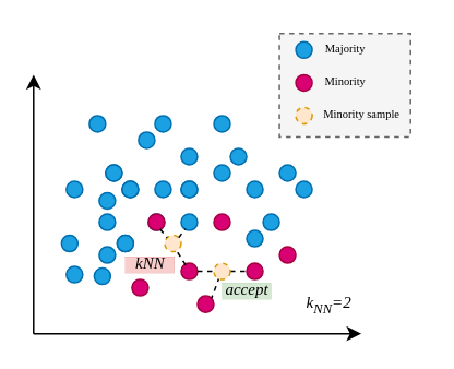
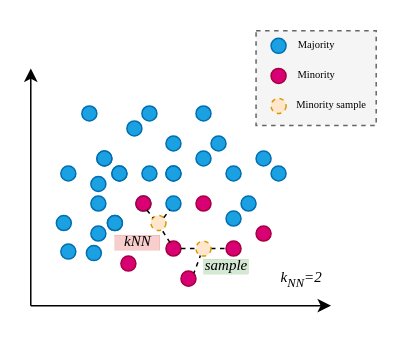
  <mxCell id="0" />
  <mxCell id="1" parent="0" />
  <mxCell id="2" value="" style="rounded=0;whiteSpace=wrap;html=1;fontSize=10;strokeWidth=0;fillColor=#d5e8d4;strokeColor=#82b366;" vertex="1" parent="1"><mxGeometry x="135" y="172" width="30" height="10" as="geometry" /></mxCell>
  <mxCell id="3" value="" style="rounded=0;whiteSpace=wrap;html=1;dashed=1;fontFamily=Times New Roman;fontSize=6;fillColor=#f5f5f5;strokeColor=#666666;fontColor=#333333;" parent="1" vertex="1"><mxGeometry x="170" y="20" width="80" height="63" as="geometry" /></mxCell>
  <mxCell id="4" value="" style="endArrow=classic;html=1;rounded=0;" parent="1" edge="1"><mxGeometry width="50" height="50" relative="1" as="geometry"><mxPoint x="20" y="203" as="sourcePoint" /><mxPoint x="220" y="203" as="targetPoint" /></mxGeometry></mxCell>
  <mxCell id="5" value="" style="endArrow=classic;html=1;rounded=0;" parent="1" edge="1"><mxGeometry width="50" height="50" relative="1" as="geometry"><mxPoint x="20" y="203" as="sourcePoint" /><mxPoint x="20" y="45" as="targetPoint" /></mxGeometry></mxCell>
  <mxCell id="6" value="" style="ellipse;whiteSpace=wrap;html=1;aspect=fixed;fillColor=#1ba1e2;fontColor=#ffffff;strokeColor=#006EAF;" parent="1" vertex="1"><mxGeometry x="60" y="150" width="10" height="10" as="geometry" /></mxCell>
  <mxCell id="7" value="" style="ellipse;whiteSpace=wrap;html=1;aspect=fixed;fillColor=#1ba1e2;fontColor=#ffffff;strokeColor=#006EAF;" parent="1" vertex="1"><mxGeometry x="150" y="110" width="10" height="10" as="geometry" /></mxCell>
  <mxCell id="8" value="" style="ellipse;whiteSpace=wrap;html=1;aspect=fixed;fillColor=#d80073;fontColor=#ffffff;strokeColor=#A50040;" parent="1" vertex="1"><mxGeometry x="80" y="170" width="10" height="10" as="geometry" /></mxCell>
  <mxCell id="9" value="" style="ellipse;whiteSpace=wrap;html=1;aspect=fixed;fillColor=#1ba1e2;fontColor=#ffffff;strokeColor=#006EAF;" parent="1" vertex="1"><mxGeometry x="90" y="130" width="10" height="10" as="geometry" /></mxCell>
  <mxCell id="10" value="" style="ellipse;whiteSpace=wrap;html=1;aspect=fixed;fillColor=#1ba1e2;fontColor=#ffffff;strokeColor=#006EAF;" parent="1" vertex="1"><mxGeometry x="110" y="110" width="10" height="10" as="geometry" /></mxCell>
  <mxCell id="11" value="" style="ellipse;whiteSpace=wrap;html=1;aspect=fixed;fillColor=#1ba1e2;fontColor=#ffffff;strokeColor=#006EAF;" parent="1" vertex="1"><mxGeometry x="170" y="100" width="10" height="10" as="geometry" /></mxCell>
  <mxCell id="12" value="" style="ellipse;whiteSpace=wrap;html=1;aspect=fixed;fillColor=#1ba1e2;fontColor=#ffffff;strokeColor=#006EAF;" parent="1" vertex="1"><mxGeometry x="180" y="110" width="10" height="10" as="geometry" /></mxCell>
  <mxCell id="13" value="" style="ellipse;whiteSpace=wrap;html=1;aspect=fixed;fillColor=#1ba1e2;fontColor=#ffffff;strokeColor=#006EAF;" parent="1" vertex="1"><mxGeometry x="160" y="130" width="10" height="10" as="geometry" /></mxCell>
  <mxCell id="14" value="" style="ellipse;whiteSpace=wrap;html=1;aspect=fixed;fillColor=#1ba1e2;fontColor=#ffffff;strokeColor=#006EAF;" parent="1" vertex="1"><mxGeometry x="40" y="110" width="10" height="10" as="geometry" /></mxCell>
  <mxCell id="15" value="" style="ellipse;whiteSpace=wrap;html=1;aspect=fixed;fillColor=#1ba1e2;fontColor=#ffffff;strokeColor=#006EAF;" parent="1" vertex="1"><mxGeometry x="130" y="70" width="10" height="10" as="geometry" /></mxCell>
  <mxCell id="16" value="" style="ellipse;whiteSpace=wrap;html=1;aspect=fixed;fillColor=#1ba1e2;fontColor=#ffffff;strokeColor=#006EAF;" parent="1" vertex="1"><mxGeometry x="60" y="130" width="10" height="10" as="geometry" /></mxCell>
  <mxCell id="17" value="" style="ellipse;whiteSpace=wrap;html=1;aspect=fixed;fillColor=#1ba1e2;fontColor=#ffffff;strokeColor=#006EAF;" parent="1" vertex="1"><mxGeometry x="64" y="100" width="10" height="10" as="geometry" /></mxCell>
  <mxCell id="18" value="" style="ellipse;whiteSpace=wrap;html=1;aspect=fixed;fillColor=#1ba1e2;fontColor=#ffffff;strokeColor=#006EAF;" parent="1" vertex="1"><mxGeometry x="84" y="80" width="10" height="10" as="geometry" /></mxCell>
  <mxCell id="19" value="" style="ellipse;whiteSpace=wrap;html=1;aspect=fixed;fillColor=#1ba1e2;fontColor=#ffffff;strokeColor=#006EAF;" parent="1" vertex="1"><mxGeometry x="94" y="110" width="10" height="10" as="geometry" /></mxCell>
  <mxCell id="20" value="" style="ellipse;whiteSpace=wrap;html=1;aspect=fixed;fillColor=#1ba1e2;fontColor=#ffffff;strokeColor=#006EAF;" parent="1" vertex="1"><mxGeometry x="110" y="110" width="10" height="10" as="geometry" /></mxCell>
  <mxCell id="21" value="" style="ellipse;whiteSpace=wrap;html=1;aspect=fixed;fillColor=#d80073;fontColor=#ffffff;strokeColor=#A50040;" parent="1" vertex="1"><mxGeometry x="90" y="130" width="10" height="10" as="geometry" /></mxCell>
  <mxCell id="22" value="" style="ellipse;whiteSpace=wrap;html=1;aspect=fixed;fillColor=#d80073;fontColor=#ffffff;strokeColor=#A50040;" parent="1" vertex="1"><mxGeometry x="150" y="160" width="10" height="10" as="geometry" /></mxCell>
  <mxCell id="23" value="" style="ellipse;whiteSpace=wrap;html=1;aspect=fixed;fillColor=#d80073;fontColor=#ffffff;strokeColor=#A50040;" parent="1" vertex="1"><mxGeometry x="120" y="180" width="10" height="10" as="geometry" /></mxCell>
  <mxCell id="24" value="" style="ellipse;whiteSpace=wrap;html=1;aspect=fixed;fillColor=#d80073;fontColor=#ffffff;strokeColor=#A50040;" parent="1" vertex="1"><mxGeometry x="130" y="130" width="10" height="10" as="geometry" /></mxCell>
  <mxCell id="25" value="" style="ellipse;whiteSpace=wrap;html=1;aspect=fixed;fillColor=#1ba1e2;fontColor=#ffffff;strokeColor=#006EAF;" parent="1" vertex="1"><mxGeometry x="150" y="140" width="10" height="10" as="geometry" /></mxCell>
  <mxCell id="26" style="edgeStyle=none;rounded=0;orthogonalLoop=1;jettySize=auto;html=1;exitX=1;exitY=0.5;exitDx=0;exitDy=0;entryX=0;entryY=0.5;entryDx=0;entryDy=0;dashed=1;endArrow=none;endFill=0;startArrow=none;" parent="1" source="29" target="22" edge="1"><mxGeometry relative="1" as="geometry" /></mxCell>
  <mxCell id="27" style="rounded=0;orthogonalLoop=1;jettySize=auto;html=1;exitX=0.338;exitY=0.842;exitDx=0;exitDy=0;entryX=1;entryY=0;entryDx=0;entryDy=0;endArrow=none;endFill=0;dashed=1;exitPerimeter=0;" parent="1" source="29" target="23" edge="1"><mxGeometry relative="1" as="geometry" /></mxCell>
  <mxCell id="28" value="" style="ellipse;whiteSpace=wrap;html=1;aspect=fixed;fillColor=#d80073;fontColor=#ffffff;strokeColor=#A50040;" parent="1" vertex="1"><mxGeometry x="110" y="160" width="10" height="10" as="geometry" /></mxCell>
  <mxCell id="29" value="" style="ellipse;whiteSpace=wrap;html=1;aspect=fixed;dashed=1;fillColor=#ffe6cc;strokeColor=#d79b00;" parent="1" vertex="1"><mxGeometry x="130" y="160" width="10" height="10" as="geometry" /></mxCell>
  <mxCell id="30" value="" style="edgeStyle=none;rounded=0;orthogonalLoop=1;jettySize=auto;html=1;exitX=1;exitY=0.5;exitDx=0;exitDy=0;entryX=0;entryY=0.5;entryDx=0;entryDy=0;dashed=1;endArrow=none;endFill=0;" parent="1" source="28" target="29" edge="1"><mxGeometry relative="1" as="geometry"><mxPoint x="120" y="165" as="sourcePoint" /><mxPoint x="150" y="165" as="targetPoint" /></mxGeometry></mxCell>
  <mxCell id="31" value="" style="ellipse;whiteSpace=wrap;html=1;aspect=fixed;fillColor=#1ba1e2;fontColor=#ffffff;strokeColor=#006EAF;" parent="1" vertex="1"><mxGeometry x="110" y="90" width="10" height="10" as="geometry" /></mxCell>
  <mxCell id="32" value="" style="ellipse;whiteSpace=wrap;html=1;aspect=fixed;fillColor=#1ba1e2;fontColor=#ffffff;strokeColor=#006EAF;" parent="1" vertex="1"><mxGeometry x="74" y="110" width="10" height="10" as="geometry" /></mxCell>
  <mxCell id="33" value="" style="ellipse;whiteSpace=wrap;html=1;aspect=fixed;fillColor=#1ba1e2;fontColor=#ffffff;strokeColor=#006EAF;" parent="1" vertex="1"><mxGeometry x="140" y="90" width="10" height="10" as="geometry" /></mxCell>
  <mxCell id="34" value="" style="ellipse;whiteSpace=wrap;html=1;aspect=fixed;fillColor=#1ba1e2;fontColor=#ffffff;strokeColor=#006EAF;" parent="1" vertex="1"><mxGeometry x="94" y="70" width="10" height="10" as="geometry" /></mxCell>
  <mxCell id="35" value="" style="ellipse;whiteSpace=wrap;html=1;aspect=fixed;fillColor=#1ba1e2;fontColor=#ffffff;strokeColor=#006EAF;" parent="1" vertex="1"><mxGeometry x="54" y="70" width="10" height="10" as="geometry" /></mxCell>
  <mxCell id="36" value="" style="ellipse;whiteSpace=wrap;html=1;aspect=fixed;fillColor=#1ba1e2;fontColor=#ffffff;strokeColor=#006EAF;" parent="1" vertex="1"><mxGeometry x="64" y="100" width="10" height="10" as="geometry" /></mxCell>
  <mxCell id="37" value="" style="ellipse;whiteSpace=wrap;html=1;aspect=fixed;fillColor=#1ba1e2;fontColor=#ffffff;strokeColor=#006EAF;" parent="1" vertex="1"><mxGeometry x="74" y="110" width="10" height="10" as="geometry" /></mxCell>
  <mxCell id="38" value="" style="ellipse;whiteSpace=wrap;html=1;aspect=fixed;fillColor=#1ba1e2;fontColor=#ffffff;strokeColor=#006EAF;" parent="1" vertex="1"><mxGeometry x="130" y="100" width="10" height="10" as="geometry" /></mxCell>
  <mxCell id="39" value="" style="ellipse;whiteSpace=wrap;html=1;aspect=fixed;fillColor=#1ba1e2;fontColor=#ffffff;strokeColor=#006EAF;" parent="1" vertex="1"><mxGeometry x="110" y="130" width="10" height="10" as="geometry" /></mxCell>
  <mxCell id="40" value="" style="ellipse;whiteSpace=wrap;html=1;aspect=fixed;fillColor=#1ba1e2;fontColor=#ffffff;strokeColor=#006EAF;fontFamily=Times New Roman;" parent="1" vertex="1"><mxGeometry x="180" y="25" width="10" height="10" as="geometry" /></mxCell>
  <mxCell id="41" value="Majority" style="text;html=1;align=center;verticalAlign=middle;resizable=0;points=[];autosize=1;strokeColor=none;fillColor=none;fontSize=7;fontFamily=Times New Roman;" parent="1" vertex="1"><mxGeometry x="190" y="25" width="40" height="10" as="geometry" /></mxCell>
  <mxCell id="42" value="" style="ellipse;whiteSpace=wrap;html=1;aspect=fixed;fillColor=#d80073;fontColor=#ffffff;strokeColor=#A50040;fontFamily=Times New Roman;" parent="1" vertex="1"><mxGeometry x="180" y="45" width="10" height="10" as="geometry" /></mxCell>
  <mxCell id="43" value="Minority" style="text;html=1;align=center;verticalAlign=middle;resizable=0;points=[];autosize=1;strokeColor=none;fillColor=none;fontSize=7;fontFamily=Times New Roman;" parent="1" vertex="1"><mxGeometry x="190" y="45" width="40" height="10" as="geometry" /></mxCell>
  <mxCell id="44" value="" style="ellipse;whiteSpace=wrap;html=1;aspect=fixed;dashed=1;fillColor=#ffe6cc;strokeColor=#d79b00;fontFamily=Times New Roman;" parent="1" vertex="1"><mxGeometry x="180" y="65" width="10" height="10" as="geometry" /></mxCell>
  <mxCell id="45" value="Minority sample" style="text;html=1;align=center;verticalAlign=middle;resizable=0;points=[];autosize=1;strokeColor=none;fillColor=none;fontSize=7;fontFamily=Times New Roman;" parent="1" vertex="1"><mxGeometry x="185" y="65" width="70" height="10" as="geometry" /></mxCell>
  <mxCell id="46" value="" style="ellipse;whiteSpace=wrap;html=1;aspect=fixed;fillColor=#1ba1e2;fontColor=#ffffff;strokeColor=#006EAF;" parent="1" vertex="1"><mxGeometry x="37" y="143" width="10" height="10" as="geometry" /></mxCell>
  <mxCell id="47" value="" style="ellipse;whiteSpace=wrap;html=1;aspect=fixed;fillColor=#1ba1e2;fontColor=#ffffff;strokeColor=#006EAF;" parent="1" vertex="1"><mxGeometry x="57" y="163" width="10" height="10" as="geometry" /></mxCell>
  <mxCell id="48" value="" style="ellipse;whiteSpace=wrap;html=1;aspect=fixed;fillColor=#1ba1e2;fontColor=#ffffff;strokeColor=#006EAF;" parent="1" vertex="1"><mxGeometry x="40" y="162" width="10" height="10" as="geometry" /></mxCell>
  <mxCell id="49" value="" style="ellipse;whiteSpace=wrap;html=1;aspect=fixed;fillColor=#1ba1e2;fontColor=#ffffff;strokeColor=#006EAF;" parent="1" vertex="1"><mxGeometry x="71" y="143" width="10" height="10" as="geometry" /></mxCell>
  <mxCell id="50" value="" style="ellipse;whiteSpace=wrap;html=1;aspect=fixed;fillColor=#1ba1e2;fontColor=#ffffff;strokeColor=#006EAF;" parent="1" vertex="1"><mxGeometry x="60" y="117" width="10" height="10" as="geometry" /></mxCell>
  <mxCell id="51" value="" style="ellipse;whiteSpace=wrap;html=1;aspect=fixed;fillColor=#1ba1e2;fontColor=#ffffff;strokeColor=#006EAF;" parent="1" vertex="1"><mxGeometry x="71" y="143" width="10" height="10" as="geometry" /></mxCell>
  <mxCell id="52" value="" style="ellipse;whiteSpace=wrap;html=1;aspect=fixed;fillColor=#d80073;fontColor=#ffffff;strokeColor=#A50040;" parent="1" vertex="1"><mxGeometry x="170" y="150" width="10" height="10" as="geometry" /></mxCell>
- <mxCell id="53" value="&lt;font style=&quot;font-size: 10px;&quot; face=&quot;Times New Roman&quot;&gt;&lt;i&gt;accept&lt;/i&gt;&lt;/font&gt;" style="text;html=1;align=center;verticalAlign=middle;resizable=0;points=[];autosize=1;strokeColor=none;fillColor=none;" parent="1" vertex="1"><mxGeometry x="130" y="166" width="40" height="20" as="geometry" /></mxCell>
+ <mxCell id="53" value="&lt;font style=&quot;font-size: 10px;&quot; face=&quot;Times New Roman&quot;&gt;&lt;i&gt;sample&lt;/i&gt;&lt;/font&gt;" style="text;html=1;align=center;verticalAlign=middle;resizable=0;points=[];autosize=1;strokeColor=none;fillColor=none;" parent="1" vertex="1"><mxGeometry x="130" y="166" width="40" height="20" as="geometry" /></mxCell>
  <mxCell id="54" value="" style="ellipse;whiteSpace=wrap;html=1;aspect=fixed;dashed=1;fillColor=#ffe6cc;strokeColor=#d79b00;" vertex="1" parent="1"><mxGeometry x="100" y="143" width="10" height="10" as="geometry" /></mxCell>
  <mxCell id="55" value="" style="edgeStyle=none;rounded=0;orthogonalLoop=1;jettySize=auto;html=1;exitX=0.727;exitY=0.932;exitDx=0;exitDy=0;entryX=0;entryY=0;entryDx=0;entryDy=0;dashed=1;endArrow=none;endFill=0;exitPerimeter=0;" edge="1" parent="1" source="21" target="54"><mxGeometry relative="1" as="geometry"><mxPoint x="130" y="175" as="sourcePoint" /><mxPoint x="140" y="175" as="targetPoint" /></mxGeometry></mxCell>
  <mxCell id="56" value="" style="edgeStyle=none;rounded=0;orthogonalLoop=1;jettySize=auto;html=1;exitX=1;exitY=0;exitDx=0;exitDy=0;entryX=0.26;entryY=0.912;entryDx=0;entryDy=0;dashed=1;endArrow=none;endFill=0;entryPerimeter=0;" edge="1" parent="1" source="54" target="39"><mxGeometry relative="1" as="geometry"><mxPoint x="110" y="144.95" as="sourcePoint" /><mxPoint x="120" y="144.95" as="targetPoint" /></mxGeometry></mxCell>
  <mxCell id="57" value="" style="edgeStyle=none;rounded=0;orthogonalLoop=1;jettySize=auto;html=1;exitX=0.271;exitY=0.105;exitDx=0;exitDy=0;entryX=0.712;entryY=0.922;entryDx=0;entryDy=0;dashed=1;endArrow=none;endFill=0;entryPerimeter=0;exitPerimeter=0;" edge="1" parent="1" source="28" target="54"><mxGeometry relative="1" as="geometry"><mxPoint x="118.536" y="154.464" as="sourcePoint" /><mxPoint x="122.6" y="149.12" as="targetPoint" /></mxGeometry></mxCell>
  <mxCell id="58" value="" style="rounded=0;whiteSpace=wrap;html=1;fontSize=10;strokeWidth=0;fillColor=#f8cecc;strokeColor=#b85450;" vertex="1" parent="1"><mxGeometry x="76" y="156" width="30" height="10" as="geometry" /></mxCell>
  <mxCell id="59" value="&lt;font style=&quot;font-size: 10px;&quot; face=&quot;Times New Roman&quot;&gt;&lt;i&gt;kNN&lt;/i&gt;&lt;/font&gt;" style="text;html=1;align=center;verticalAlign=middle;resizable=0;points=[];autosize=1;strokeColor=none;fillColor=none;" vertex="1" parent="1"><mxGeometry x="71" y="150" width="40" height="20" as="geometry" /></mxCell>
  <mxCell id="60" value="&lt;font style=&quot;font-size: 10px;&quot; face=&quot;Times New Roman&quot;&gt;&lt;i&gt;k&lt;sub&gt;NN&lt;/sub&gt;&lt;/i&gt;&lt;/font&gt;&lt;font style=&quot;font-size: 10px;&quot; face=&quot;Times New Roman&quot;&gt;&lt;i&gt;=2&lt;/i&gt;&lt;/font&gt;" style="text;html=1;align=center;verticalAlign=middle;resizable=0;points=[];autosize=1;strokeColor=none;fillColor=none;" vertex="1" parent="1"><mxGeometry x="180" y="175" width="40" height="20" as="geometry" /></mxCell>
